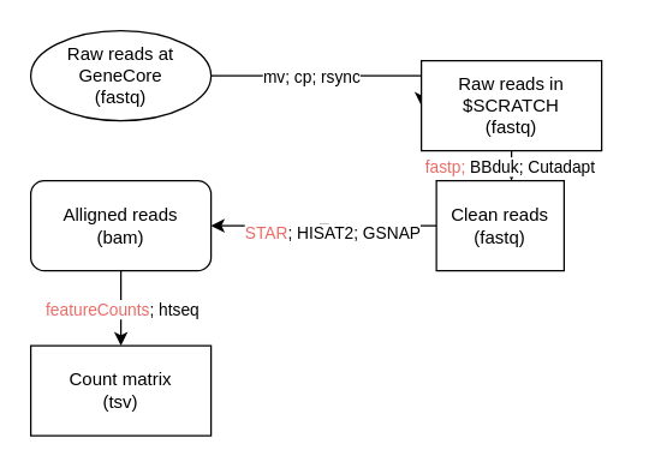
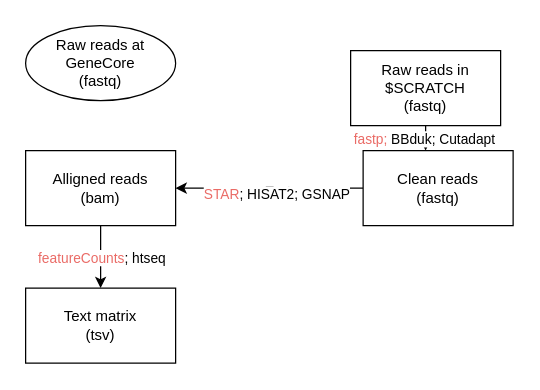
  <mxCell id="0" />
  <mxCell id="1" parent="0" />
- <mxCell id="2" style="edgeStyle=orthogonalEdgeStyle;rounded=0;orthogonalLoop=1;jettySize=auto;html=1;entryX=0;entryY=0.5;entryDx=0;entryDy=0;" parent="1" source="4" target="7" edge="1"><mxGeometry relative="1" as="geometry"><mxPoint x="370" y="70" as="targetPoint" /><Array as="points"><mxPoint x="270" y="50" /><mxPoint x="270" y="50" /></Array></mxGeometry></mxCell>
- <mxCell id="3" value="mv; cp; rsync" style="edgeLabel;html=1;align=center;verticalAlign=middle;resizable=0;points=[];" parent="2" vertex="1" connectable="0"><mxGeometry x="-0.268" y="1" relative="1" as="geometry"><mxPoint x="7" y="1" as="offset" /></mxGeometry></mxCell>
  <mxCell id="4" value="Raw reads at GeneCore&lt;br&gt;(fastq)" style="ellipse;whiteSpace=wrap;html=1;" parent="1" vertex="1"><mxGeometry x="20" y="20" width="120" height="60" as="geometry" /></mxCell>
  <mxCell id="5" style="edgeStyle=orthogonalEdgeStyle;rounded=0;orthogonalLoop=1;jettySize=auto;html=1;" parent="1" source="7" target="11" edge="1"><mxGeometry relative="1" as="geometry"><Array as="points"><mxPoint x="350" y="70" /><mxPoint x="350" y="250" /></Array></mxGeometry></mxCell>
  <mxCell id="6" value="&lt;font color=&quot;#ea6b66&quot;&gt;fastp;&lt;/font&gt; BBduk; Cutadapt" style="edgeLabel;html=1;align=center;verticalAlign=middle;resizable=0;points=[];" parent="5" vertex="1" connectable="0"><mxGeometry x="0.009" y="-2" relative="1" as="geometry"><mxPoint as="offset" /></mxGeometry></mxCell>
  <mxCell id="7" value="Raw reads in $SCRATCH&lt;br&gt;(fastq)" style="rounded=0;whiteSpace=wrap;html=1;" parent="1" vertex="1"><mxGeometry x="280" y="40" width="120" height="60" as="geometry" /></mxCell>
  <mxCell id="8" style="edgeStyle=orthogonalEdgeStyle;rounded=0;orthogonalLoop=1;jettySize=auto;html=1;" parent="1" source="11" target="14" edge="1"><mxGeometry relative="1" as="geometry" /></mxCell>
  <mxCell id="9" value="Text" style="edgeLabel;html=1;align=center;verticalAlign=middle;resizable=0;points=[];" parent="8" vertex="1" connectable="0"><mxGeometry x="-0.082" y="2" relative="1" as="geometry"><mxPoint as="offset" /></mxGeometry></mxCell>
  <mxCell id="10" value="&lt;font color=&quot;#ea6b66&quot;&gt;STAR&lt;/font&gt;; HISAT2; GSNAP" style="edgeLabel;html=1;align=center;verticalAlign=middle;resizable=0;points=[];" parent="8" vertex="1" connectable="0"><mxGeometry x="-0.072" y="4" relative="1" as="geometry"><mxPoint as="offset" /></mxGeometry></mxCell>
- <mxCell id="11" value="Clean reads&lt;br&gt;(fastq)" style="rounded=0;whiteSpace=wrap;html=1;" parent="1" vertex="1"><mxGeometry x="290" y="120" width="85" height="60" as="geometry" /></mxCell>
+ <mxCell id="11" value="Clean reads&lt;br&gt;(fastq)" style="rounded=0;whiteSpace=wrap;html=1;" parent="1" vertex="1"><mxGeometry x="290" y="120" width="120" height="60" as="geometry" /></mxCell>
  <mxCell id="12" style="edgeStyle=orthogonalEdgeStyle;rounded=0;orthogonalLoop=1;jettySize=auto;html=1;" parent="1" source="14" target="15" edge="1"><mxGeometry relative="1" as="geometry" /></mxCell>
  <mxCell id="13" value="&lt;font color=&quot;#ea6b66&quot;&gt;featureCounts&lt;/font&gt;; htseq" style="edgeLabel;html=1;align=center;verticalAlign=middle;resizable=0;points=[];" parent="12" vertex="1" connectable="0"><mxGeometry x="-0.358" relative="1" as="geometry"><mxPoint y="9" as="offset" /></mxGeometry></mxCell>
- <mxCell id="14" value="Alligned reads&lt;br&gt;(bam)" style="whiteSpace=wrap;html=1;rounded=1;" parent="1" vertex="1"><mxGeometry x="20" y="120" width="120" height="60" as="geometry" /></mxCell>
- <mxCell id="15" value="Count matrix&lt;br&gt;(tsv)" style="rounded=0;whiteSpace=wrap;html=1;" parent="1" vertex="1"><mxGeometry x="20" y="230" width="120" height="60" as="geometry" /></mxCell>
+ <mxCell id="14" value="Alligned reads&lt;br&gt;(bam)" style="rounded=0;whiteSpace=wrap;html=1;" parent="1" vertex="1"><mxGeometry x="20" y="120" width="120" height="60" as="geometry" /></mxCell>
+ <mxCell id="15" value="Text matrix&lt;br&gt;(tsv)" style="rounded=0;whiteSpace=wrap;html=1;" parent="1" vertex="1"><mxGeometry x="20" y="230" width="120" height="60" as="geometry" /></mxCell>
